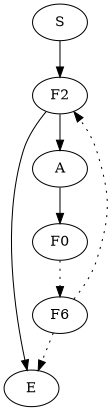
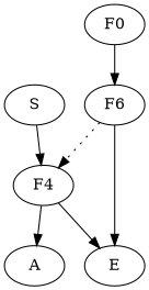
  digraph {
    edge [style=filled]
    S
-   F2
+   F2 [label=F4]
    n3 [label=F6]
    F0
    E
    A
    S -> F2 [style=""]
    F2 -> E
    F2 -> A
    n3 -> F2 [style=dotted]
-   n3 -> E [style=dotted]
-   F0 -> n3 [style=dotted]
-   A -> F0
+   n3 -> E
+   F0 -> n3
  }
